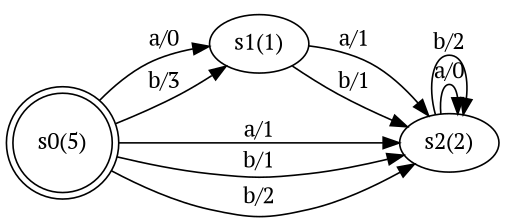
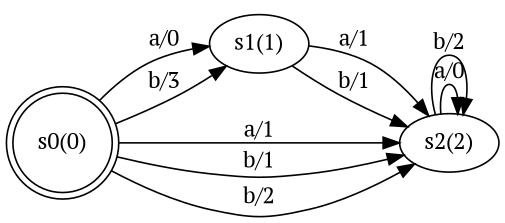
  digraph {
    fontname="PT Serif"
    rankdir=LR
    node [fontname="PT Serif" shape=ellipse]
    edge [fontname="PT Serif"]
-   n1 [label="s0(5)" shape=doublecircle]
+   n1 [label="s0(0)" shape=doublecircle]
    n2 [label="s1(1)"]
    n3 [label="s2(2)"]
    n1 -> n2 [label="a/0"]
    n1 -> n2 [label="b/3"]
    n1 -> n3 [label="a/1"]
    n1 -> n3 [label="b/1"]
    n1 -> n3 [label="b/2"]
    n2 -> n3 [label="a/1"]
    n2 -> n3 [label="b/1"]
    n3 -> n3 [label="a/0"]
    n3 -> n3 [label="b/2"]
  }
